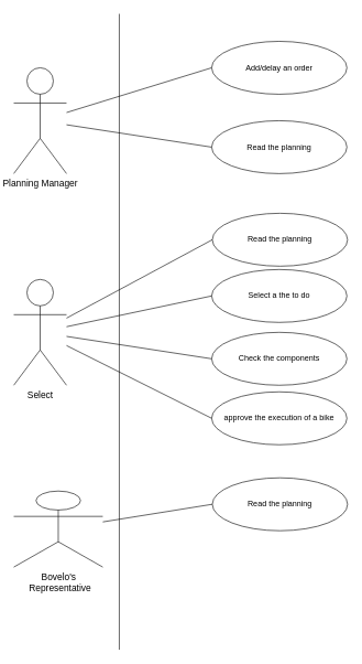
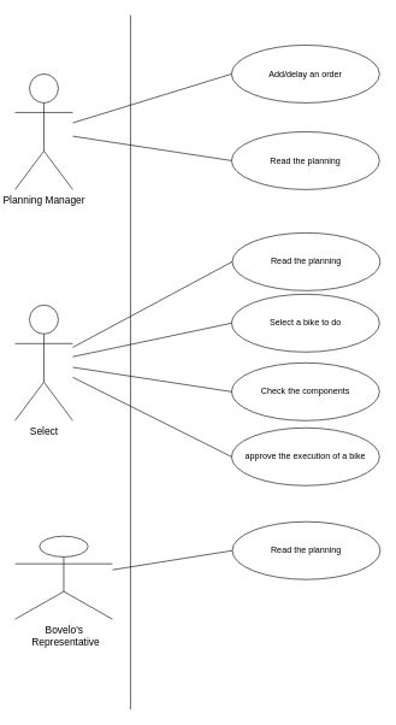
  <mxCell id="0" />
  <mxCell id="1" parent="0" />
  <mxCell id="2" value="&lt;font style=&quot;font-size: 14px&quot;&gt;Planning Manager&lt;br&gt;&lt;/font&gt;" style="shape=umlActor;verticalLabelPosition=bottom;verticalAlign=top;html=1;outlineConnect=0;" vertex="1" parent="1"><mxGeometry x="20" y="102" width="80" height="160" as="geometry" /></mxCell>
  <mxCell id="3" value="Add/delay an order" style="ellipse;whiteSpace=wrap;html=1;" vertex="1" parent="1"><mxGeometry x="320" y="62" width="205" height="80" as="geometry" /></mxCell>
  <mxCell id="4" value="Read the planning" style="ellipse;whiteSpace=wrap;html=1;" vertex="1" parent="1"><mxGeometry x="320" y="182" width="205" height="80" as="geometry" /></mxCell>
  <mxCell id="5" value="" style="endArrow=none;html=1;entryX=0;entryY=0.5;entryDx=0;entryDy=0;" edge="1" parent="1" source="2" target="3"><mxGeometry width="50" height="50" relative="1" as="geometry"><mxPoint x="420" y="312" as="sourcePoint" /><mxPoint x="470" y="262" as="targetPoint" /></mxGeometry></mxCell>
  <mxCell id="6" value="" style="endArrow=none;html=1;entryX=0;entryY=0.5;entryDx=0;entryDy=0;" edge="1" parent="1" source="2" target="4"><mxGeometry width="50" height="50" relative="1" as="geometry"><mxPoint x="420" y="312" as="sourcePoint" /><mxPoint x="470" y="262" as="targetPoint" /></mxGeometry></mxCell>
  <mxCell id="7" value="&lt;span style=&quot;font-size: 14px&quot;&gt;Select&lt;/span&gt;" style="shape=umlActor;verticalLabelPosition=bottom;verticalAlign=top;html=1;outlineConnect=0;" vertex="1" parent="1"><mxGeometry x="20" y="422" width="80" height="160" as="geometry" /></mxCell>
  <mxCell id="8" value="" style="endArrow=none;html=1;" edge="1" parent="1"><mxGeometry width="50" height="50" relative="1" as="geometry"><mxPoint x="180" y="982" as="sourcePoint" /><mxPoint x="180" y="20.4" as="targetPoint" /></mxGeometry></mxCell>
  <mxCell id="9" value="&lt;span style=&quot;font-size: 14px&quot;&gt;Bovelo's&lt;br&gt;&amp;nbsp;Representative&lt;/span&gt;" style="shape=umlActor;verticalLabelPosition=bottom;verticalAlign=top;html=1;outlineConnect=0;" vertex="1" parent="1"><mxGeometry x="20" y="742" width="135" height="115" as="geometry" /></mxCell>
- <mxCell id="10" value="Select a the to do" style="ellipse;whiteSpace=wrap;html=1;" vertex="1" parent="1"><mxGeometry x="320" y="407" width="205" height="80" as="geometry" /></mxCell>
+ <mxCell id="10" value="Select a bike to do" style="ellipse;whiteSpace=wrap;html=1;" vertex="1" parent="1"><mxGeometry x="320" y="407" width="205" height="80" as="geometry" /></mxCell>
  <mxCell id="11" value="Check the components" style="ellipse;whiteSpace=wrap;html=1;" vertex="1" parent="1"><mxGeometry x="320" y="502" width="205" height="80" as="geometry" /></mxCell>
  <mxCell id="12" value="" style="endArrow=none;html=1;entryX=0;entryY=0.5;entryDx=0;entryDy=0;" edge="1" parent="1" target="10" source="7"><mxGeometry width="50" height="50" relative="1" as="geometry"><mxPoint x="101" y="494.692" as="sourcePoint" /><mxPoint x="471" y="587" as="targetPoint" /></mxGeometry></mxCell>
  <mxCell id="13" value="" style="endArrow=none;html=1;entryX=0;entryY=0.5;entryDx=0;entryDy=0;" edge="1" parent="1" target="11" source="7"><mxGeometry width="50" height="50" relative="1" as="geometry"><mxPoint x="101" y="513.154" as="sourcePoint" /><mxPoint x="471" y="587" as="targetPoint" /></mxGeometry></mxCell>
  <mxCell id="14" value="Read the planning" style="ellipse;whiteSpace=wrap;html=1;" vertex="1" parent="1"><mxGeometry x="321" y="722" width="205" height="80" as="geometry" /></mxCell>
  <mxCell id="15" value="" style="endArrow=none;html=1;entryX=0;entryY=0.5;entryDx=0;entryDy=0;" edge="1" parent="1" target="14" source="9"><mxGeometry width="50" height="50" relative="1" as="geometry"><mxPoint x="101" y="829.692" as="sourcePoint" /><mxPoint x="471" y="922" as="targetPoint" /></mxGeometry></mxCell>
  <mxCell id="16" value="approve the execution of a bike" style="ellipse;whiteSpace=wrap;html=1;" vertex="1" parent="1"><mxGeometry x="320" y="592" width="205" height="80" as="geometry" /></mxCell>
  <mxCell id="17" value="" style="endArrow=none;html=1;entryX=0;entryY=0.5;entryDx=0;entryDy=0;" edge="1" parent="1" target="16" source="7"><mxGeometry width="50" height="50" relative="1" as="geometry"><mxPoint x="101" y="538.154" as="sourcePoint" /><mxPoint x="471" y="612" as="targetPoint" /></mxGeometry></mxCell>
  <mxCell id="18" value="Read the planning" style="ellipse;whiteSpace=wrap;html=1;" vertex="1" parent="1"><mxGeometry x="321" y="322" width="205" height="80" as="geometry" /></mxCell>
  <mxCell id="19" value="" style="endArrow=none;html=1;entryX=0;entryY=0.5;entryDx=0;entryDy=0;" edge="1" parent="1" target="18" source="7"><mxGeometry width="50" height="50" relative="1" as="geometry"><mxPoint x="100" y="412.805" as="sourcePoint" /><mxPoint x="471" y="522" as="targetPoint" /></mxGeometry></mxCell>
